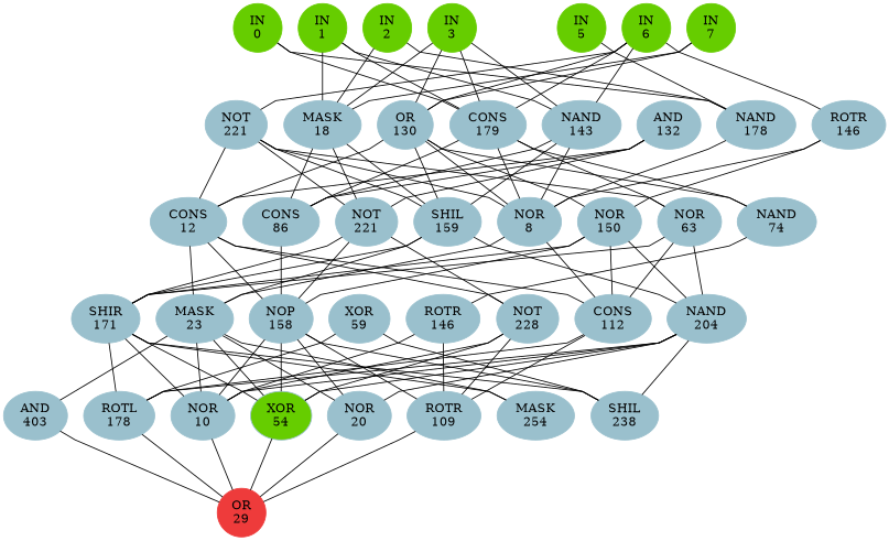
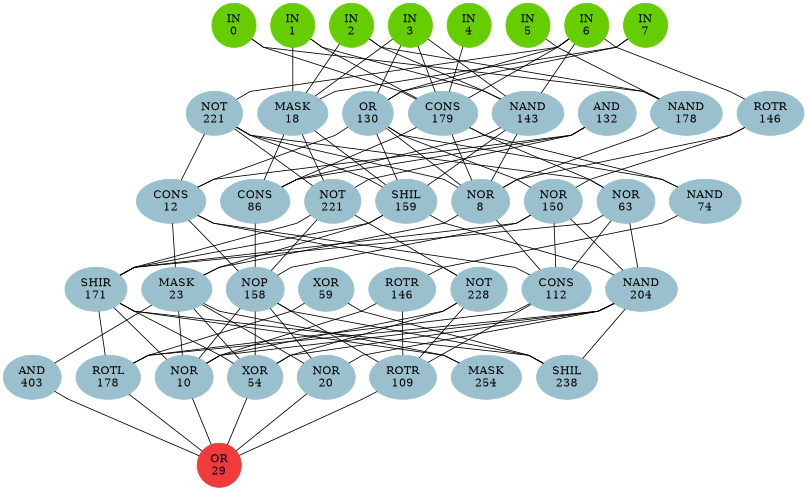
  graph {
    ordering=out
    rankdir=BT
    ranksep=0.75
    splines=polyline
    node [color=lightblue3 style=filled]
    edge [style=solid]
    n1 [color=chartreuse3 label="IN\n0"]
    n2 [color=chartreuse3 label="IN\n1"]
    n3 [color=chartreuse3 label="IN\n2"]
    n4 [color=chartreuse3 label="IN\n3"]
+   n5 [color=chartreuse3 label="IN\n4"]
    n6 [color=chartreuse3 label="IN\n5"]
    n7 [color=chartreuse3 label="IN\n6"]
    n8 [color=chartreuse3 label="IN\n7"]
    n9 [label="NOT\n221"]
    n10 [label="MASK\n18"]
    n11 [label="OR\n130"]
    n12 [label="CONS\n179"]
    n13 [label="NAND\n143"]
    n14 [label="AND\n132"]
    n15 [label="NAND\n178"]
    n16 [label="ROTR\n146"]
    n17 [label="CONS\n12"]
    n18 [label="CONS\n86"]
    n19 [label="NOT\n221"]
    n20 [label="SHIL\n159"]
    n21 [label="NOR\n8"]
    n22 [label="NOR\n150"]
    n23 [label="NOR\n63"]
    n24 [label="NAND\n74"]
    n25 [label="SHIR\n171"]
    n26 [label="MASK\n23"]
    n27 [label="NOP\n158"]
    n28 [label="XOR\n59"]
    n29 [label="ROTR\n146"]
    n30 [label="NOT\n228"]
    n31 [label="CONS\n112"]
    n32 [label="NAND\n204"]
    n33 [label="AND\n403"]
    n34 [label="ROTL\n178"]
    n35 [label="NOR\n10"]
-   n36 [label="XOR\n54" fillcolor=chartreuse3]
+   n36 [label="XOR\n54"]
    n37 [label="NOR\n20"]
    n38 [label="ROTR\n109"]
    n39 [label="MASK\n254"]
    n40 [label="SHIL\n238"]
    n41 [color=brown2 label="OR\n29"]
    subgraph sub_1 {
      rank=same
      n1
      n2
      n3
      n4
+     n5
      n6
      n7
      n8
    }
    subgraph sub_2 {
      rank=same
      n9
      n10
      n11
      n12
      n13
      n14
      n15
      n16
    }
    subgraph sub_3 {
      rank=same
      n17
      n18
      n19
      n20
      n21
      n22
      n23
      n24
    }
    subgraph sub_4 {
      rank=same
      n25
      n26
      n27
      n28
      n29
      n30
      n31
      n32
    }
    subgraph sub_5 {
      rank=same
      n33
      n34
      n35
      n36
      n37
      n38
      n39
      n40
    }
    subgraph sub_6 {
      rank=same
      n41
    }
    n1 -- n2 [style=invis]
    n2 -- n3 [style=invis]
    n3 -- n4 [style=invis]
+   n4 -- n5 [style=invis]
+   n5 -- n6 [style=invis]
    n6 -- n7 [style=invis]
    n7 -- n8 [style=invis]
    n9 -- n7
    n9 -- n10 [style=invis]
    n10 -- n2
    n10 -- n3
    n10 -- n4
    n10 -- n8
    n10 -- n11 [style=invis]
    n11 -- n4
    n11 -- n7
    n11 -- n8
    n11 -- n12 [style=invis]
    n12 -- n1
    n12 -- n2
    n12 -- n4
+   n12 -- n5
    n12 -- n7
    n12 -- n13 [style=invis]
    n13 -- n2
+   n13 -- n3
    n13 -- n4
    n13 -- n7
    n13 -- n14 [style=invis]
    n14 -- n15 [style=invis]
    n15 -- n1
    n15 -- n3
    n15 -- n6
    n15 -- n16 [style=invis]
    n16 -- n7
    n17 -- n9
    n17 -- n11
    n17 -- n14
    n17 -- n18 [style=invis]
    n18 -- n10
    n18 -- n12
    n18 -- n13
    n18 -- n14
    n18 -- n19 [style=invis]
    n19 -- n9
    n19 -- n10
    n19 -- n14
    n19 -- n20 [style=invis]
    n20 -- n9
    n20 -- n10
    n20 -- n11
    n20 -- n13
    n20 -- n21 [style=invis]
    n21 -- n9
    n21 -- n11
    n21 -- n12
    n21 -- n13
    n21 -- n15
    n21 -- n16
    n21 -- n22 [style=invis]
    n22 -- n11
    n22 -- n16
    n22 -- n23 [style=invis]
    n23 -- n9
    n23 -- n12
    n23 -- n24 [style=invis]
    n24 -- n11
    n24 -- n12
    n25 -- n19
    n25 -- n20
    n25 -- n22
    n25 -- n23
    n25 -- n26 [style=invis]
    n26 -- n17
    n26 -- n20
    n26 -- n21
    n26 -- n27 [style=invis]
    n27 -- n17
    n27 -- n18
    n27 -- n19
    n27 -- n22
    n27 -- n28 [style=invis]
    n28 -- n29 [style=invis]
    n29 -- n24
    n29 -- n30 [style=invis]
    n30 -- n17
    n30 -- n19
    n30 -- n31 [style=invis]
    n31 -- n17
    n31 -- n21
    n31 -- n22
    n31 -- n23
    n31 -- n32 [style=invis]
    n32 -- n20
    n32 -- n22
    n32 -- n23
    n33 -- n26
    n33 -- n34 [style=invis]
    n34 -- n25
    n34 -- n28
    n34 -- n31
    n34 -- n32
    n34 -- n35 [style=invis]
    n35 -- n25
    n35 -- n26
    n35 -- n27
    n35 -- n29
    n35 -- n30
    n35 -- n32
    n35 -- n36 [style=invis]
    n36 -- n25
    n36 -- n26
    n36 -- n27
    n36 -- n30
    n36 -- n32
    n36 -- n37 [style=invis]
    n37 -- n26
    n37 -- n27
    n37 -- n32
    n37 -- n38 [style=invis]
    n38 -- n27
    n38 -- n29
    n38 -- n30
    n38 -- n31
    n38 -- n39 [style=invis]
    n39 -- n25
    n39 -- n26
    n39 -- n40 [style=invis]
    n40 -- n25
    n40 -- n27
    n40 -- n28
    n40 -- n32
    n41 -- n33
    n41 -- n34
    n41 -- n35
    n41 -- n36
    n41 -- n37
    n41 -- n38
    n41 -- n41 [style=invis]
  }
